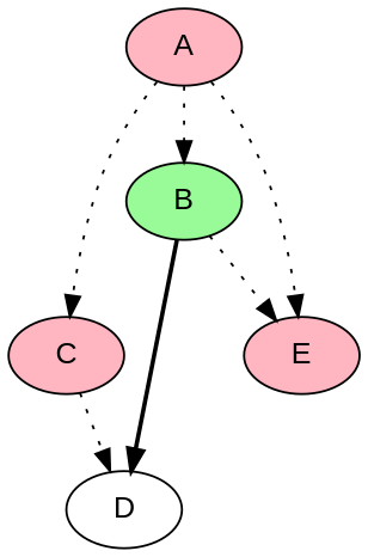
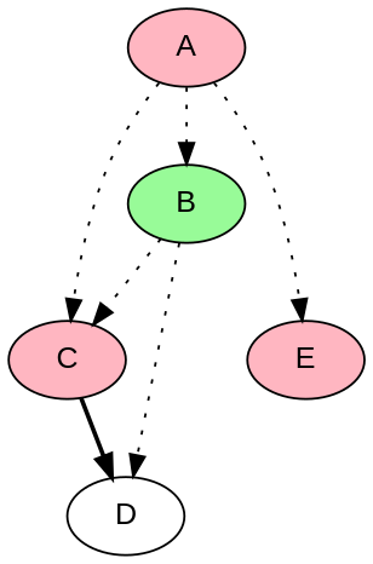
  digraph {
    fontname="Liberation Sans"
    node [fillcolor=lightpink fontname="Liberation Sans" style=filled]
    edge [fontname="Liberation Sans" style=dotted]
    B [fillcolor=palegreen]
    A
    C
    E
    D [fillcolor=white]
-   B -> E
-   B -> D [style=bold]
+   B -> C
+   B -> D
    A -> B
    A -> C
    A -> E
-   C -> D
+   C -> D [style=bold]
  }
